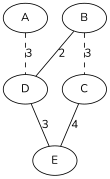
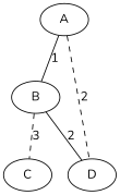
  graph {
    fontname=Nunito
    node [fontname=Nunito]
    edge [fontname=Nunito style=solid]
    A
    B
    D
    C
-   E
-   A -- D [label=3 style=dashed]
+   A -- B [label=1]
+   A -- D [label=2 style=dashed]
    B -- D [label=2]
    B -- C [label=3 style=dashed]
-   D -- E [label=3]
-   C -- E [label=4]
  }
